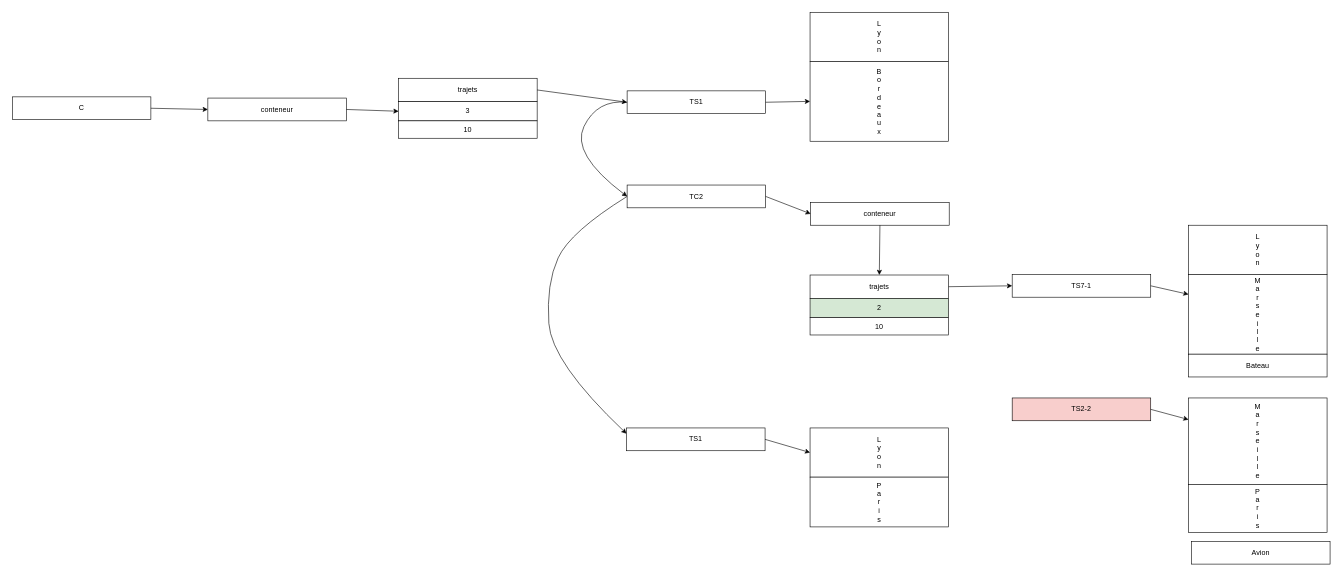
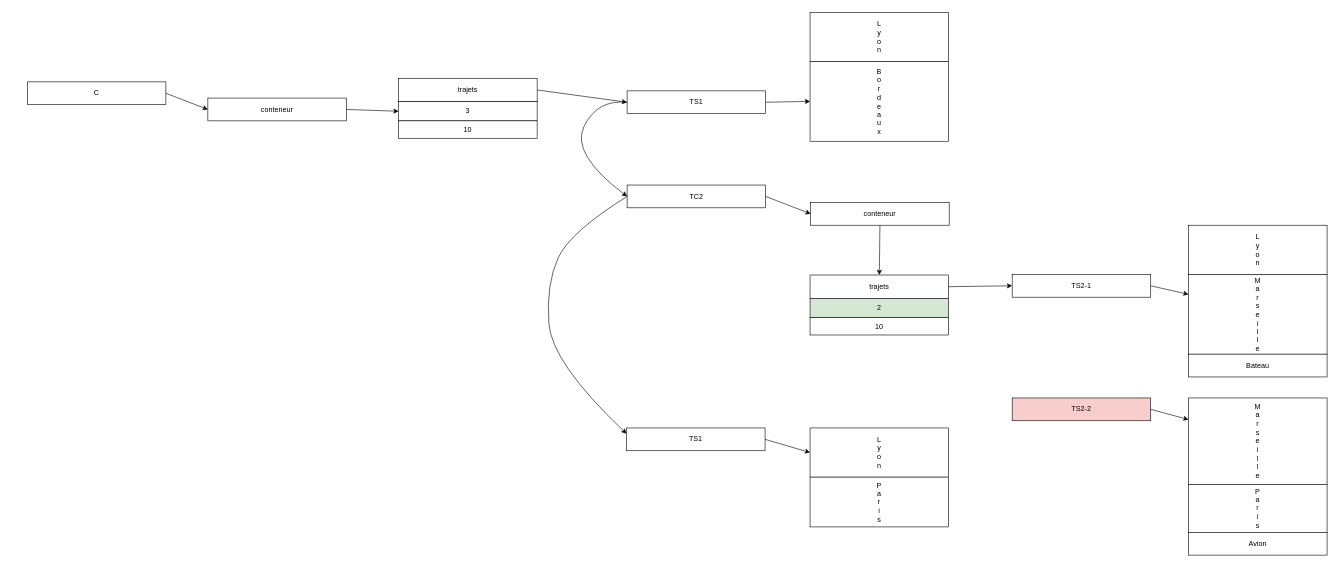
  <mxCell id="0" />
  <mxCell id="1" parent="0" />
- <mxCell id="2" value="C" style="rounded=0;whiteSpace=wrap;html=1;" parent="1" vertex="1"><mxGeometry x="20" y="161" width="231" height="38" as="geometry" /></mxCell>
+ <mxCell id="2" value="C" style="rounded=0;whiteSpace=wrap;html=1;" parent="1" vertex="1"><mxGeometry x="45" y="136" width="231" height="38" as="geometry" /></mxCell>
  <mxCell id="3" value="conteneur" style="rounded=0;whiteSpace=wrap;html=1;" parent="1" vertex="1"><mxGeometry x="346" y="163" width="231" height="38" as="geometry" /></mxCell>
  <mxCell id="4" value="TS1" style="rounded=0;whiteSpace=wrap;html=1;" parent="1" vertex="1"><mxGeometry x="1045" y="151" width="231" height="38" as="geometry" /></mxCell>
  <mxCell id="5" value="L&lt;div&gt;y&lt;/div&gt;&lt;div&gt;o&lt;/div&gt;&lt;div&gt;n&lt;/div&gt;" style="rounded=0;whiteSpace=wrap;html=1;" parent="1" vertex="1"><mxGeometry x="1350" y="20" width="231" height="82" as="geometry" /></mxCell>
  <mxCell id="6" value="B&lt;div&gt;o&lt;/div&gt;&lt;div&gt;r&lt;/div&gt;&lt;div&gt;d&lt;/div&gt;&lt;div&gt;e&lt;/div&gt;&lt;div&gt;a&lt;/div&gt;&lt;div&gt;u&lt;/div&gt;&lt;div&gt;x&lt;/div&gt;" style="rounded=0;whiteSpace=wrap;html=1;" parent="1" vertex="1"><mxGeometry x="1350" y="102" width="231" height="133" as="geometry" /></mxCell>
  <mxCell id="7" value="" style="endArrow=classic;html=1;rounded=0;exitX=1;exitY=0.5;exitDx=0;exitDy=0;entryX=0;entryY=0.5;entryDx=0;entryDy=0;" parent="1" source="4" target="6" edge="1"><mxGeometry width="50" height="50" relative="1" as="geometry"><mxPoint x="1262" y="176" as="sourcePoint" /><mxPoint x="1312" y="126" as="targetPoint" /></mxGeometry></mxCell>
  <mxCell id="8" value="TC2" style="rounded=0;whiteSpace=wrap;html=1;" parent="1" vertex="1"><mxGeometry x="1045" y="308" width="231" height="38" as="geometry" /></mxCell>
  <mxCell id="9" value="" style="curved=1;endArrow=classic;html=1;rounded=0;entryX=0;entryY=0.5;entryDx=0;entryDy=0;exitX=0;exitY=0.5;exitDx=0;exitDy=0;" parent="1" source="4" target="8" edge="1"><mxGeometry width="50" height="50" relative="1" as="geometry"><mxPoint x="1262" y="276" as="sourcePoint" /><mxPoint x="1312" y="226" as="targetPoint" /><Array as="points"><mxPoint x="995" y="165" /><mxPoint x="951" y="256" /></Array></mxGeometry></mxCell>
  <mxCell id="10" value="conteneur" style="rounded=0;whiteSpace=wrap;html=1;" parent="1" vertex="1"><mxGeometry x="1351" y="337" width="231" height="38" as="geometry" /></mxCell>
- <mxCell id="11" value="TS7-1" style="rounded=0;whiteSpace=wrap;html=1;" parent="1" vertex="1"><mxGeometry x="1687" y="457" width="231" height="38" as="geometry" /></mxCell>
+ <mxCell id="11" value="TS2-1" style="rounded=0;whiteSpace=wrap;html=1;" parent="1" vertex="1"><mxGeometry x="1687" y="457" width="231" height="38" as="geometry" /></mxCell>
  <mxCell id="12" value="L&lt;div&gt;y&lt;/div&gt;&lt;div&gt;o&lt;/div&gt;&lt;div&gt;n&lt;/div&gt;" style="rounded=0;whiteSpace=wrap;html=1;" parent="1" vertex="1"><mxGeometry x="1981" y="375" width="231" height="82" as="geometry" /></mxCell>
  <mxCell id="13" value="M&lt;div&gt;a&lt;/div&gt;&lt;div&gt;r&lt;/div&gt;&lt;div&gt;s&lt;/div&gt;&lt;div&gt;e&lt;/div&gt;&lt;div&gt;i&lt;/div&gt;&lt;div&gt;l&lt;/div&gt;&lt;div&gt;l&lt;/div&gt;&lt;div&gt;e&lt;/div&gt;" style="rounded=0;whiteSpace=wrap;html=1;" parent="1" vertex="1"><mxGeometry x="1981" y="457" width="231" height="133" as="geometry" /></mxCell>
  <mxCell id="14" value="Bateau" style="rounded=0;whiteSpace=wrap;html=1;" parent="1" vertex="1"><mxGeometry x="1981" y="590" width="231" height="38" as="geometry" /></mxCell>
  <mxCell id="15" value="" style="endArrow=classic;html=1;rounded=0;exitX=1;exitY=0.5;exitDx=0;exitDy=0;entryX=0;entryY=0.25;entryDx=0;entryDy=0;" parent="1" source="11" target="13" edge="1"><mxGeometry width="50" height="50" relative="1" as="geometry"><mxPoint x="1739" y="525" as="sourcePoint" /><mxPoint x="1789" y="475" as="targetPoint" /></mxGeometry></mxCell>
  <mxCell id="16" value="" style="endArrow=classic;html=1;rounded=0;exitX=1;exitY=0.5;exitDx=0;exitDy=0;entryX=0;entryY=0.5;entryDx=0;entryDy=0;" parent="1" source="8" target="10" edge="1"><mxGeometry width="50" height="50" relative="1" as="geometry"><mxPoint x="1403" y="465" as="sourcePoint" /><mxPoint x="1453" y="415" as="targetPoint" /></mxGeometry></mxCell>
  <mxCell id="17" value="TS2-2" style="rounded=0;whiteSpace=wrap;html=1;fillColor=#f8cecc;" parent="1" vertex="1"><mxGeometry x="1687" y="663" width="231" height="38" as="geometry" /></mxCell>
  <mxCell id="18" value="M&lt;div&gt;a&lt;/div&gt;&lt;div&gt;r&lt;/div&gt;&lt;div&gt;s&lt;/div&gt;&lt;div&gt;e&lt;/div&gt;&lt;div&gt;i&lt;/div&gt;&lt;div&gt;l&lt;/div&gt;&lt;div&gt;l&lt;/div&gt;&lt;div&gt;e&lt;/div&gt;" style="rounded=0;whiteSpace=wrap;html=1;" parent="1" vertex="1"><mxGeometry x="1981" y="663" width="231" height="144" as="geometry" /></mxCell>
  <mxCell id="19" value="P&lt;div&gt;a&lt;/div&gt;&lt;div&gt;r&lt;/div&gt;&lt;div&gt;i&lt;/div&gt;&lt;div&gt;s&lt;/div&gt;" style="rounded=0;whiteSpace=wrap;html=1;" parent="1" vertex="1"><mxGeometry x="1981" y="807" width="231" height="80" as="geometry" /></mxCell>
- <mxCell id="20" value="Avion" style="rounded=0;whiteSpace=wrap;html=1;" parent="1" vertex="1"><mxGeometry x="1986" y="902" width="231" height="38" as="geometry" /></mxCell>
+ <mxCell id="20" value="Avion" style="rounded=0;whiteSpace=wrap;html=1;" parent="1" vertex="1"><mxGeometry x="1981" y="887" width="231" height="38" as="geometry" /></mxCell>
  <mxCell id="21" value="" style="endArrow=classic;html=1;rounded=0;exitX=1;exitY=0.5;exitDx=0;exitDy=0;entryX=0;entryY=0.25;entryDx=0;entryDy=0;" parent="1" source="17" target="18" edge="1"><mxGeometry width="50" height="50" relative="1" as="geometry"><mxPoint x="1739" y="725" as="sourcePoint" /><mxPoint x="1789" y="675" as="targetPoint" /></mxGeometry></mxCell>
  <mxCell id="22" value="TS1" style="rounded=0;whiteSpace=wrap;html=1;" parent="1" vertex="1"><mxGeometry x="1044" y="713" width="231" height="38" as="geometry" /></mxCell>
  <mxCell id="23" value="" style="curved=1;endArrow=classic;html=1;rounded=0;entryX=0;entryY=0.25;entryDx=0;entryDy=0;exitX=0;exitY=0.5;exitDx=0;exitDy=0;" parent="1" source="8" target="22" edge="1"><mxGeometry width="50" height="50" relative="1" as="geometry"><mxPoint x="1026" y="455" as="sourcePoint" /><mxPoint x="1026" y="612" as="targetPoint" /><Array as="points"><mxPoint x="950" y="386" /><mxPoint x="910" y="473" /><mxPoint x="919" y="604" /></Array></mxGeometry></mxCell>
  <mxCell id="24" value="L&lt;div&gt;y&lt;/div&gt;&lt;div&gt;o&lt;/div&gt;&lt;div&gt;n&lt;/div&gt;" style="rounded=0;whiteSpace=wrap;html=1;" parent="1" vertex="1"><mxGeometry x="1350" y="713" width="231" height="82" as="geometry" /></mxCell>
  <mxCell id="25" value="P&lt;div&gt;a&lt;/div&gt;&lt;div&gt;r&lt;/div&gt;&lt;div&gt;i&lt;/div&gt;&lt;div&gt;s&lt;/div&gt;" style="rounded=0;whiteSpace=wrap;html=1;" parent="1" vertex="1"><mxGeometry x="1350" y="795" width="231" height="83" as="geometry" /></mxCell>
  <mxCell id="26" value="" style="endArrow=classic;html=1;rounded=0;exitX=1;exitY=0.5;exitDx=0;exitDy=0;entryX=0;entryY=0.5;entryDx=0;entryDy=0;" parent="1" source="22" target="24" edge="1"><mxGeometry width="50" height="50" relative="1" as="geometry"><mxPoint x="1403" y="670" as="sourcePoint" /><mxPoint x="1453" y="620" as="targetPoint" /></mxGeometry></mxCell>
  <mxCell id="27" value="trajets" style="rounded=0;whiteSpace=wrap;html=1;" parent="1" vertex="1"><mxGeometry x="664" y="130" width="231" height="39" as="geometry" /></mxCell>
  <mxCell id="28" value="3" style="rounded=0;whiteSpace=wrap;html=1;" parent="1" vertex="1"><mxGeometry x="664" y="169" width="231" height="32" as="geometry" /></mxCell>
  <mxCell id="29" value="10" style="rounded=0;whiteSpace=wrap;html=1;" parent="1" vertex="1"><mxGeometry x="664" y="201" width="231" height="29" as="geometry" /></mxCell>
  <mxCell id="30" value="" style="endArrow=classic;html=1;rounded=0;exitX=1;exitY=0.5;exitDx=0;exitDy=0;entryX=0;entryY=0.5;entryDx=0;entryDy=0;" parent="1" source="27" target="4" edge="1"><mxGeometry width="50" height="50" relative="1" as="geometry"><mxPoint x="1215" y="426" as="sourcePoint" /><mxPoint x="1265" y="376" as="targetPoint" /></mxGeometry></mxCell>
  <mxCell id="31" value="trajets" style="rounded=0;whiteSpace=wrap;html=1;" parent="1" vertex="1"><mxGeometry x="1350" y="458" width="231" height="39" as="geometry" /></mxCell>
  <mxCell id="32" value="2" style="rounded=0;whiteSpace=wrap;html=1;fillColor=#d5e8d4;" parent="1" vertex="1"><mxGeometry x="1350" y="497" width="231" height="32" as="geometry" /></mxCell>
  <mxCell id="33" value="10" style="rounded=0;whiteSpace=wrap;html=1;" parent="1" vertex="1"><mxGeometry x="1350" y="529" width="231" height="29" as="geometry" /></mxCell>
  <mxCell id="34" value="" style="endArrow=classic;html=1;rounded=0;exitX=0.5;exitY=1;exitDx=0;exitDy=0;entryX=0.5;entryY=0;entryDx=0;entryDy=0;" parent="1" source="10" target="31" edge="1"><mxGeometry width="50" height="50" relative="1" as="geometry"><mxPoint x="1182" y="520" as="sourcePoint" /><mxPoint x="1232" y="470" as="targetPoint" /></mxGeometry></mxCell>
  <mxCell id="35" value="" style="endArrow=classic;html=1;rounded=0;exitX=1;exitY=0.5;exitDx=0;exitDy=0;entryX=0;entryY=0.5;entryDx=0;entryDy=0;" parent="1" source="31" target="11" edge="1"><mxGeometry width="50" height="50" relative="1" as="geometry"><mxPoint x="1470" y="576" as="sourcePoint" /><mxPoint x="1520" y="526" as="targetPoint" /></mxGeometry></mxCell>
  <mxCell id="36" value="" style="endArrow=classic;html=1;rounded=0;exitX=1;exitY=0.5;exitDx=0;exitDy=0;entryX=0;entryY=0.5;entryDx=0;entryDy=0;" parent="1" source="3" target="28" edge="1"><mxGeometry width="50" height="50" relative="1" as="geometry"><mxPoint x="376" y="259" as="sourcePoint" /><mxPoint x="426" y="209" as="targetPoint" /></mxGeometry></mxCell>
  <mxCell id="37" value="" style="endArrow=classic;html=1;rounded=0;exitX=1;exitY=0.5;exitDx=0;exitDy=0;entryX=0;entryY=0.5;entryDx=0;entryDy=0;" parent="1" source="2" target="3" edge="1"><mxGeometry width="50" height="50" relative="1" as="geometry"><mxPoint x="376" y="259" as="sourcePoint" /><mxPoint x="426" y="209" as="targetPoint" /></mxGeometry></mxCell>
